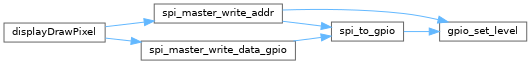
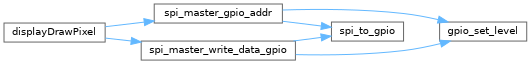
  digraph {
    rankdir=LR
    node [color=grey40 fillcolor=white fontname=Helvetica fontsize=10 shape=box style=filled]
    edge [color=steelblue1 fontname=Helvetica fontsize=10 labelfontname=Helvetica labelfontsize=10 style=solid]
    n1 [height=0.2 label=displayDrawPixel width=0.4]
-   n2 [height=0.2 label=spi_master_write_addr width=0.4]
+   n2 [height=0.2 label=spi_master_gpio_addr width=0.4]
    n3 [height=0.2 label=spi_master_write_data_gpio width=0.4]
    n4 [height=0.2 label=gpio_set_level width=0.4]
    n5 [height=0.2 label=spi_to_gpio width=0.4]
    n1 -> n2
    n1 -> n3
    n2 -> n4
    n2 -> n5
-   n5 -> n4
+   n3 -> n4
    n3 -> n5
  }
